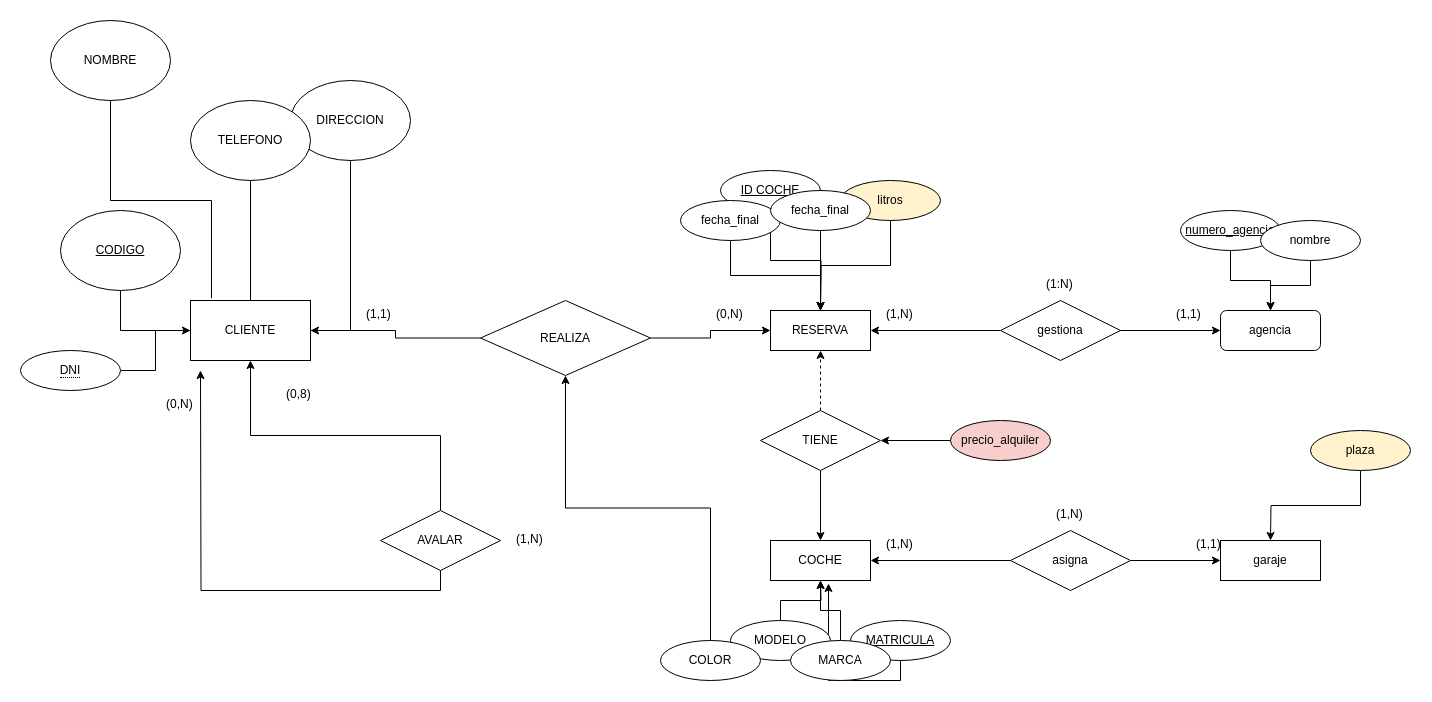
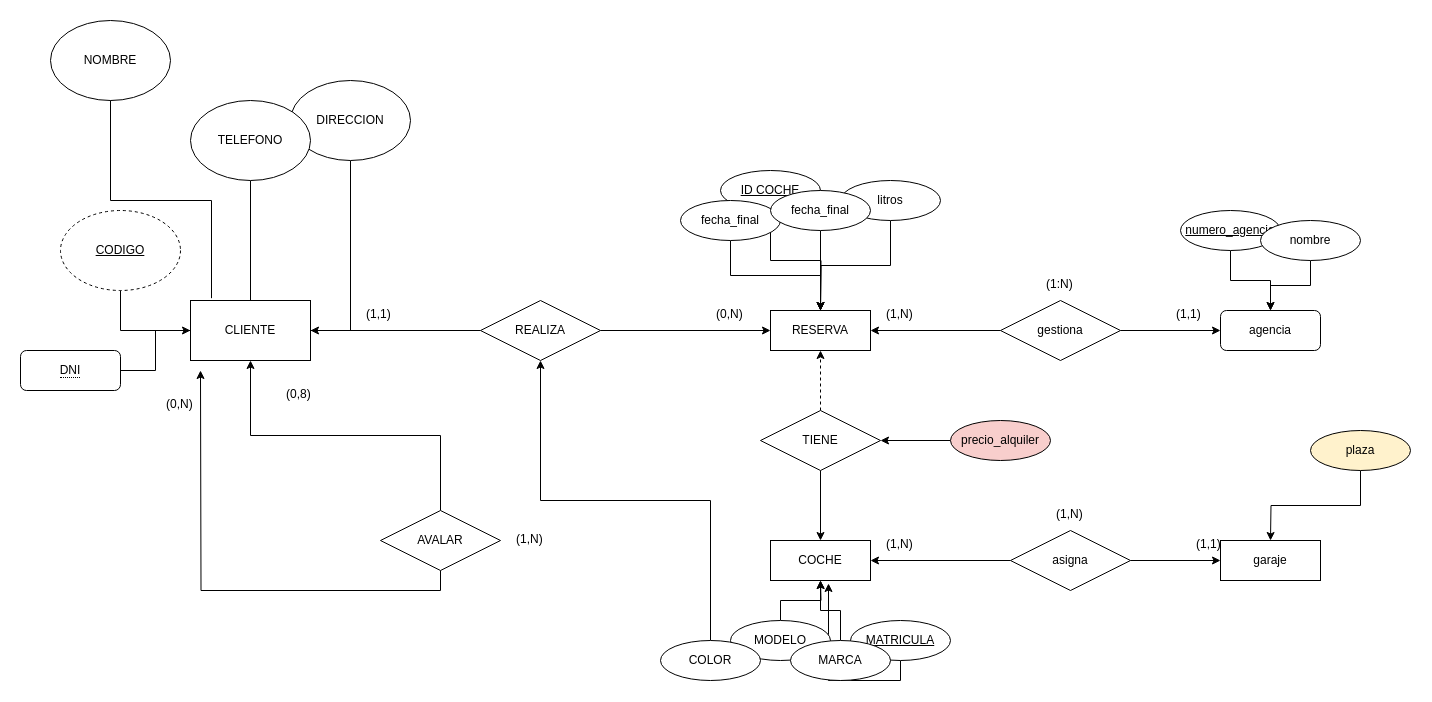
  <mxCell id="0" />
  <mxCell id="1" parent="0" />
  <mxCell id="2" value="CLIENTE" style="rounded=0;whiteSpace=wrap;html=1;" parent="1" vertex="1"><mxGeometry x="190" y="300" width="120" height="60" as="geometry" /></mxCell>
  <mxCell id="3" style="edgeStyle=orthogonalEdgeStyle;rounded=0;orthogonalLoop=1;jettySize=auto;html=1;exitX=0.5;exitY=1;exitDx=0;exitDy=0;entryX=0;entryY=0.5;entryDx=0;entryDy=0;endArrow=none;endFill=0;" parent="1" source="4" target="2" edge="1"><mxGeometry relative="1" as="geometry" /></mxCell>
- <mxCell id="4" value="CODIGO" style="ellipse;whiteSpace=wrap;html=1;fontStyle=4" parent="1" vertex="1"><mxGeometry x="60" y="210" width="120" height="80" as="geometry" /></mxCell>
+ <mxCell id="4" value="CODIGO" style="ellipse;whiteSpace=wrap;html=1;fontStyle=4;dashed=1;" parent="1" vertex="1"><mxGeometry x="60" y="210" width="120" height="80" as="geometry" /></mxCell>
  <mxCell id="5" value="NOMBRE" style="ellipse;whiteSpace=wrap;html=1;" parent="1" vertex="1"><mxGeometry x="50" y="20" width="120" height="80" as="geometry" /></mxCell>
  <mxCell id="6" style="edgeStyle=orthogonalEdgeStyle;rounded=0;orthogonalLoop=1;jettySize=auto;html=1;exitX=0.5;exitY=1;exitDx=0;exitDy=0;entryX=1;entryY=0.5;entryDx=0;entryDy=0;strokeColor=none;" parent="1" source="8" target="2" edge="1"><mxGeometry relative="1" as="geometry" /></mxCell>
  <mxCell id="7" style="edgeStyle=orthogonalEdgeStyle;rounded=0;orthogonalLoop=1;jettySize=auto;html=1;exitX=0.5;exitY=1;exitDx=0;exitDy=0;entryX=1;entryY=0.5;entryDx=0;entryDy=0;endArrow=none;endFill=0;" parent="1" source="8" target="2" edge="1"><mxGeometry relative="1" as="geometry" /></mxCell>
  <mxCell id="8" value="DIRECCION" style="ellipse;whiteSpace=wrap;html=1;" parent="1" vertex="1"><mxGeometry x="290" y="80" width="120" height="80" as="geometry" /></mxCell>
  <mxCell id="9" style="edgeStyle=orthogonalEdgeStyle;rounded=0;orthogonalLoop=1;jettySize=auto;html=1;exitX=0.5;exitY=1;exitDx=0;exitDy=0;endArrow=none;endFill=0;" parent="1" source="10" target="2" edge="1"><mxGeometry relative="1" as="geometry" /></mxCell>
  <mxCell id="10" value="TELEFONO" style="ellipse;whiteSpace=wrap;html=1;" parent="1" vertex="1"><mxGeometry x="190" width="120" height="80" as="geometry" y="100" /></mxCell>
  <mxCell id="11" value="RESERVA" style="whiteSpace=wrap;html=1;align=center;" parent="1" vertex="1"><mxGeometry x="770" y="310" width="100" height="40" as="geometry" /></mxCell>
  <mxCell id="12" style="edgeStyle=orthogonalEdgeStyle;rounded=0;orthogonalLoop=1;jettySize=auto;html=1;exitX=0.5;exitY=1;exitDx=0;exitDy=0;entryX=0.175;entryY=-0.039;entryDx=0;entryDy=0;entryPerimeter=0;endArrow=none;endFill=0;" parent="1" source="5" target="2" edge="1"><mxGeometry relative="1" as="geometry" /></mxCell>
  <mxCell id="13" style="edgeStyle=orthogonalEdgeStyle;rounded=0;orthogonalLoop=1;jettySize=auto;html=1;exitX=0;exitY=0.5;exitDx=0;exitDy=0;entryX=1;entryY=0.5;entryDx=0;entryDy=0;" parent="1" source="15" target="2" edge="1"><mxGeometry relative="1" as="geometry" /></mxCell>
  <mxCell id="14" style="edgeStyle=orthogonalEdgeStyle;rounded=0;orthogonalLoop=1;jettySize=auto;html=1;exitX=1;exitY=0.5;exitDx=0;exitDy=0;" parent="1" source="15" target="11" edge="1"><mxGeometry relative="1" as="geometry" /></mxCell>
- <mxCell id="15" value="REALIZA" style="shape=rhombus;perimeter=rhombusPerimeter;whiteSpace=wrap;html=1;align=center;" parent="1" vertex="1"><mxGeometry x="480" y="300" width="170" height="75" as="geometry" /></mxCell>
+ <mxCell id="15" value="REALIZA" style="shape=rhombus;perimeter=rhombusPerimeter;whiteSpace=wrap;html=1;align=center;" parent="1" vertex="1"><mxGeometry x="480" y="300" width="120" height="60" as="geometry" /></mxCell>
  <mxCell id="16" style="edgeStyle=orthogonalEdgeStyle;rounded=0;orthogonalLoop=1;jettySize=auto;html=1;exitX=0.5;exitY=1;exitDx=0;exitDy=0;" parent="1" source="17" edge="1"><mxGeometry relative="1" as="geometry"><mxPoint x="820" y="310" as="targetPoint" /></mxGeometry></mxCell>
  <mxCell id="17" value="ID COCHE" style="ellipse;whiteSpace=wrap;html=1;align=center;fontStyle=4;" parent="1" vertex="1"><mxGeometry x="720" y="170" width="100" height="40" as="geometry" /></mxCell>
  <mxCell id="18" style="edgeStyle=orthogonalEdgeStyle;rounded=0;orthogonalLoop=1;jettySize=auto;html=1;exitX=0.5;exitY=1;exitDx=0;exitDy=0;entryX=0.5;entryY=0;entryDx=0;entryDy=0;" parent="1" source="19" target="11" edge="1"><mxGeometry relative="1" as="geometry" /></mxCell>
  <mxCell id="19" value="fecha_final" style="ellipse;whiteSpace=wrap;html=1;align=center;" parent="1" vertex="1"><mxGeometry x="680" y="200" width="100" height="40" as="geometry" /></mxCell>
  <mxCell id="20" style="edgeStyle=orthogonalEdgeStyle;rounded=0;orthogonalLoop=1;jettySize=auto;html=1;exitX=0;exitY=0.5;exitDx=0;exitDy=0;entryX=1;entryY=0.5;entryDx=0;entryDy=0;" parent="1" source="21" target="30" edge="1"><mxGeometry relative="1" as="geometry" /></mxCell>
  <mxCell id="21" value="precio_alquiler" style="ellipse;whiteSpace=wrap;html=1;align=center;fillColor=#f8cecc;" parent="1" vertex="1"><mxGeometry x="950" y="420" width="100" height="40" as="geometry" /></mxCell>
  <mxCell id="22" style="edgeStyle=orthogonalEdgeStyle;rounded=0;orthogonalLoop=1;jettySize=auto;html=1;exitX=0.5;exitY=1;exitDx=0;exitDy=0;" parent="1" source="23" edge="1"><mxGeometry relative="1" as="geometry"><mxPoint x="820" y="310" as="targetPoint" /></mxGeometry></mxCell>
- <mxCell id="23" value="litros" style="ellipse;whiteSpace=wrap;html=1;align=center;fillColor=#fff2cc;" parent="1" vertex="1"><mxGeometry x="840" y="180" width="100" height="40" as="geometry" /></mxCell>
+ <mxCell id="23" value="litros" style="ellipse;whiteSpace=wrap;html=1;align=center;" parent="1" vertex="1"><mxGeometry x="840" y="180" width="100" height="40" as="geometry" /></mxCell>
  <mxCell id="24" style="edgeStyle=orthogonalEdgeStyle;rounded=0;orthogonalLoop=1;jettySize=auto;html=1;exitX=0.5;exitY=0;exitDx=0;exitDy=0;entryX=0.5;entryY=1;entryDx=0;entryDy=0;" parent="1" source="26" target="2" edge="1"><mxGeometry relative="1" as="geometry" /></mxCell>
  <mxCell id="25" style="edgeStyle=orthogonalEdgeStyle;rounded=0;orthogonalLoop=1;jettySize=auto;html=1;exitX=0.5;exitY=1;exitDx=0;exitDy=0;" parent="1" source="26" edge="1"><mxGeometry relative="1" as="geometry"><mxPoint x="200" y="370" as="targetPoint" /></mxGeometry></mxCell>
  <mxCell id="26" value="AVALAR" style="shape=rhombus;perimeter=rhombusPerimeter;whiteSpace=wrap;html=1;align=center;" parent="1" vertex="1"><mxGeometry x="380" y="510" width="120" height="60" as="geometry" /></mxCell>
  <mxCell id="27" value="COCHE" style="whiteSpace=wrap;html=1;align=center;" parent="1" vertex="1"><mxGeometry x="770" y="540" width="100" height="40" as="geometry" /></mxCell>
  <mxCell id="28" style="edgeStyle=orthogonalEdgeStyle;rounded=0;orthogonalLoop=1;jettySize=auto;html=1;exitX=0.5;exitY=0;exitDx=0;exitDy=0;entryX=0.5;entryY=1;entryDx=0;entryDy=0;dashed=1;" parent="1" source="30" target="11" edge="1"><mxGeometry relative="1" as="geometry" /></mxCell>
  <mxCell id="29" style="edgeStyle=orthogonalEdgeStyle;rounded=0;orthogonalLoop=1;jettySize=auto;html=1;exitX=0.5;exitY=1;exitDx=0;exitDy=0;entryX=0.5;entryY=0;entryDx=0;entryDy=0;" parent="1" source="30" target="27" edge="1"><mxGeometry relative="1" as="geometry" /></mxCell>
  <mxCell id="30" value="TIENE" style="shape=rhombus;perimeter=rhombusPerimeter;whiteSpace=wrap;html=1;align=center;" parent="1" vertex="1"><mxGeometry x="760" y="410" width="120" height="60" as="geometry" /></mxCell>
  <mxCell id="31" style="edgeStyle=orthogonalEdgeStyle;rounded=0;orthogonalLoop=1;jettySize=auto;html=1;exitX=0.5;exitY=1;exitDx=0;exitDy=0;entryX=0.58;entryY=1.075;entryDx=0;entryDy=0;entryPerimeter=0;" parent="1" source="32" target="27" edge="1"><mxGeometry relative="1" as="geometry" /></mxCell>
  <mxCell id="32" value="MATRICULA" style="ellipse;whiteSpace=wrap;html=1;align=center;fontStyle=4" parent="1" vertex="1"><mxGeometry x="850" y="620" width="100" height="40" as="geometry" /></mxCell>
  <mxCell id="33" style="edgeStyle=orthogonalEdgeStyle;rounded=0;orthogonalLoop=1;jettySize=auto;html=1;exitX=0.5;exitY=0;exitDx=0;exitDy=0;" parent="1" source="34" edge="1"><mxGeometry relative="1" as="geometry"><mxPoint x="820" y="580" as="targetPoint" /></mxGeometry></mxCell>
  <mxCell id="34" value="MODELO" style="ellipse;whiteSpace=wrap;html=1;align=center;" parent="1" vertex="1"><mxGeometry x="730" y="620" width="100" height="40" as="geometry" /></mxCell>
  <mxCell id="35" style="edgeStyle=orthogonalEdgeStyle;rounded=0;orthogonalLoop=1;jettySize=auto;html=1;exitX=0.5;exitY=0;exitDx=0;exitDy=0;" parent="1" source="36" target="15" edge="1"><mxGeometry relative="1" as="geometry" /></mxCell>
  <mxCell id="36" value="COLOR" style="ellipse;whiteSpace=wrap;html=1;align=center;" parent="1" vertex="1"><mxGeometry x="660" y="640" width="100" height="40" as="geometry" /></mxCell>
  <mxCell id="37" style="edgeStyle=orthogonalEdgeStyle;rounded=0;orthogonalLoop=1;jettySize=auto;html=1;exitX=0.5;exitY=0;exitDx=0;exitDy=0;entryX=0.5;entryY=1;entryDx=0;entryDy=0;" parent="1" source="38" target="27" edge="1"><mxGeometry relative="1" as="geometry" /></mxCell>
  <mxCell id="38" value="MARCA" style="ellipse;whiteSpace=wrap;html=1;align=center;" parent="1" vertex="1"><mxGeometry x="790" y="640" width="100" height="40" as="geometry" /></mxCell>
  <mxCell id="39" style="edgeStyle=orthogonalEdgeStyle;rounded=0;orthogonalLoop=1;jettySize=auto;html=1;exitX=1;exitY=0.5;exitDx=0;exitDy=0;entryX=0;entryY=0.5;entryDx=0;entryDy=0;" parent="1" source="40" target="2" edge="1"><mxGeometry relative="1" as="geometry" /></mxCell>
- <mxCell id="40" value="&lt;span style=&quot;border-bottom: 1px dotted&quot;&gt;DNI&lt;/span&gt;" style="ellipse;whiteSpace=wrap;html=1;align=center;" parent="1" vertex="1"><mxGeometry x="20" y="350" width="100" height="40" as="geometry" /></mxCell>
+ <mxCell id="40" value="&lt;span style=&quot;border-bottom: 1px dotted&quot;&gt;DNI&lt;/span&gt;" style="whiteSpace=wrap;html=1;align=center;rounded=1;" parent="1" vertex="1"><mxGeometry x="20" y="350" width="100" height="40" as="geometry" /></mxCell>
  <mxCell id="41" value="(0,N)" style="text;strokeColor=none;fillColor=none;spacingLeft=4;spacingRight=4;overflow=hidden;rotatable=0;points=[[0,0.5],[1,0.5]];portConstraint=eastwest;fontSize=12;whiteSpace=wrap;html=1;" parent="1" vertex="1"><mxGeometry x="710" y="300" width="40" height="30" as="geometry" /></mxCell>
  <mxCell id="42" value="(1,1)" style="text;strokeColor=none;fillColor=none;spacingLeft=4;spacingRight=4;overflow=hidden;rotatable=0;points=[[0,0.5],[1,0.5]];portConstraint=eastwest;fontSize=12;whiteSpace=wrap;html=1;" parent="1" vertex="1"><mxGeometry x="360" y="300" width="40" height="30" as="geometry" /></mxCell>
  <mxCell id="43" value="(0,N)" style="text;strokeColor=none;fillColor=none;spacingLeft=4;spacingRight=4;overflow=hidden;rotatable=0;points=[[0,0.5],[1,0.5]];portConstraint=eastwest;fontSize=12;whiteSpace=wrap;html=1;" parent="1" vertex="1"><mxGeometry x="160" y="390" width="40" height="30" as="geometry" /></mxCell>
  <mxCell id="44" value="(0,8)" style="text;strokeColor=none;fillColor=none;spacingLeft=4;spacingRight=4;overflow=hidden;rotatable=0;points=[[0,0.5],[1,0.5]];portConstraint=eastwest;fontSize=12;whiteSpace=wrap;html=1;" parent="1" vertex="1"><mxGeometry x="280" y="380" width="40" height="30" as="geometry" /></mxCell>
  <mxCell id="45" value="(1,N)" style="text;strokeColor=none;fillColor=none;spacingLeft=4;spacingRight=4;overflow=hidden;rotatable=0;points=[[0,0.5],[1,0.5]];portConstraint=eastwest;fontSize=12;whiteSpace=wrap;html=1;" parent="1" vertex="1"><mxGeometry x="510" y="525" width="40" height="30" as="geometry" /></mxCell>
  <mxCell id="46" style="edgeStyle=orthogonalEdgeStyle;rounded=0;orthogonalLoop=1;jettySize=auto;html=1;exitX=0.5;exitY=1;exitDx=0;exitDy=0;entryX=0.5;entryY=0;entryDx=0;entryDy=0;" parent="1" source="47" target="11" edge="1"><mxGeometry relative="1" as="geometry" /></mxCell>
  <mxCell id="47" value="fecha_final" style="ellipse;whiteSpace=wrap;html=1;align=center;" parent="1" vertex="1"><mxGeometry x="770" y="190" width="100" height="40" as="geometry" /></mxCell>
  <mxCell id="48" style="edgeStyle=orthogonalEdgeStyle;rounded=0;orthogonalLoop=1;jettySize=auto;html=1;exitX=0;exitY=0.5;exitDx=0;exitDy=0;entryX=1;entryY=0.5;entryDx=0;entryDy=0;" parent="1" source="50" target="11" edge="1"><mxGeometry relative="1" as="geometry" /></mxCell>
  <mxCell id="49" style="edgeStyle=orthogonalEdgeStyle;rounded=0;orthogonalLoop=1;jettySize=auto;html=1;exitX=1;exitY=0.5;exitDx=0;exitDy=0;entryX=0;entryY=0.5;entryDx=0;entryDy=0;" parent="1" source="50" target="51" edge="1"><mxGeometry relative="1" as="geometry" /></mxCell>
  <mxCell id="50" value="gestiona" style="shape=rhombus;perimeter=rhombusPerimeter;whiteSpace=wrap;html=1;align=center;" parent="1" vertex="1"><mxGeometry x="1000" y="300" width="120" height="60" as="geometry" /></mxCell>
  <mxCell id="51" value="agencia" style="whiteSpace=wrap;html=1;align=center;rounded=1;" parent="1" vertex="1"><mxGeometry x="1220" y="310" width="100" height="40" as="geometry" /></mxCell>
  <mxCell id="52" style="edgeStyle=orthogonalEdgeStyle;rounded=0;orthogonalLoop=1;jettySize=auto;html=1;exitX=0;exitY=0.5;exitDx=0;exitDy=0;entryX=1;entryY=0.5;entryDx=0;entryDy=0;" parent="1" source="54" target="27" edge="1"><mxGeometry relative="1" as="geometry" /></mxCell>
  <mxCell id="53" style="edgeStyle=orthogonalEdgeStyle;rounded=0;orthogonalLoop=1;jettySize=auto;html=1;exitX=1;exitY=0.5;exitDx=0;exitDy=0;entryX=0;entryY=0.5;entryDx=0;entryDy=0;" parent="1" source="54" target="55" edge="1"><mxGeometry relative="1" as="geometry" /></mxCell>
  <mxCell id="54" value="asigna" style="shape=rhombus;perimeter=rhombusPerimeter;whiteSpace=wrap;html=1;align=center;" parent="1" vertex="1"><mxGeometry x="1010" y="530" width="120" height="60" as="geometry" /></mxCell>
  <mxCell id="55" value="garaje" style="whiteSpace=wrap;html=1;align=center;" parent="1" vertex="1"><mxGeometry x="1220" y="540" width="100" height="40" as="geometry" /></mxCell>
  <mxCell id="56" value="(1,1)" style="text;strokeColor=none;fillColor=none;spacingLeft=4;spacingRight=4;overflow=hidden;rotatable=0;points=[[0,0.5],[1,0.5]];portConstraint=eastwest;fontSize=12;whiteSpace=wrap;html=1;" parent="1" vertex="1"><mxGeometry x="1170" y="300" width="40" height="30" as="geometry" /></mxCell>
  <mxCell id="57" value="(1,N)" style="text;strokeColor=none;fillColor=none;spacingLeft=4;spacingRight=4;overflow=hidden;rotatable=0;points=[[0,0.5],[1,0.5]];portConstraint=eastwest;fontSize=12;whiteSpace=wrap;html=1;" parent="1" vertex="1"><mxGeometry x="880" y="300" width="40" height="30" as="geometry" /></mxCell>
  <mxCell id="58" value="(1:N)" style="text;strokeColor=none;fillColor=none;spacingLeft=4;spacingRight=4;overflow=hidden;rotatable=0;points=[[0,0.5],[1,0.5]];portConstraint=eastwest;fontSize=12;whiteSpace=wrap;html=1;" parent="1" vertex="1"><mxGeometry x="1040" y="270" width="40" height="30" as="geometry" /></mxCell>
  <mxCell id="59" value="(1,1)" style="text;strokeColor=none;fillColor=none;spacingLeft=4;spacingRight=4;overflow=hidden;rotatable=0;points=[[0,0.5],[1,0.5]];portConstraint=eastwest;fontSize=12;whiteSpace=wrap;html=1;" parent="1" vertex="1"><mxGeometry x="1190" y="530" width="40" height="30" as="geometry" /></mxCell>
  <mxCell id="60" value="(1,N)" style="text;strokeColor=none;fillColor=none;spacingLeft=4;spacingRight=4;overflow=hidden;rotatable=0;points=[[0,0.5],[1,0.5]];portConstraint=eastwest;fontSize=12;whiteSpace=wrap;html=1;" parent="1" vertex="1"><mxGeometry x="880" y="530" width="40" height="30" as="geometry" /></mxCell>
  <mxCell id="61" value="(1,N)" style="text;strokeColor=none;fillColor=none;spacingLeft=4;spacingRight=4;overflow=hidden;rotatable=0;points=[[0,0.5],[1,0.5]];portConstraint=eastwest;fontSize=12;whiteSpace=wrap;html=1;" parent="1" vertex="1"><mxGeometry x="1050" y="500" width="40" height="30" as="geometry" /></mxCell>
  <mxCell id="62" style="edgeStyle=orthogonalEdgeStyle;rounded=0;orthogonalLoop=1;jettySize=auto;html=1;exitX=0.5;exitY=1;exitDx=0;exitDy=0;" parent="1" source="63" edge="1"><mxGeometry relative="1" as="geometry"><mxPoint x="1270" y="540" as="targetPoint" /></mxGeometry></mxCell>
  <mxCell id="63" value="plaza" style="ellipse;whiteSpace=wrap;html=1;align=center;fillColor=#fff2cc;" parent="1" vertex="1"><mxGeometry x="1310" y="430" width="100" height="40" as="geometry" /></mxCell>
  <mxCell id="64" style="edgeStyle=orthogonalEdgeStyle;rounded=0;orthogonalLoop=1;jettySize=auto;html=1;exitX=0.5;exitY=1;exitDx=0;exitDy=0;entryX=0.5;entryY=0;entryDx=0;entryDy=0;" parent="1" source="65" target="51" edge="1"><mxGeometry relative="1" as="geometry" /></mxCell>
  <mxCell id="65" value="numero_agencia" style="ellipse;whiteSpace=wrap;html=1;align=center;fontStyle=4;" parent="1" vertex="1"><mxGeometry x="1180" y="210" width="100" height="40" as="geometry" /></mxCell>
  <mxCell id="66" style="edgeStyle=orthogonalEdgeStyle;rounded=0;orthogonalLoop=1;jettySize=auto;html=1;exitX=0.5;exitY=1;exitDx=0;exitDy=0;entryX=0.5;entryY=0;entryDx=0;entryDy=0;" parent="1" source="67" target="51" edge="1"><mxGeometry relative="1" as="geometry" /></mxCell>
  <mxCell id="67" value="nombre" style="ellipse;whiteSpace=wrap;html=1;align=center;" parent="1" vertex="1"><mxGeometry x="1260" y="220" width="100" height="40" as="geometry" /></mxCell>
